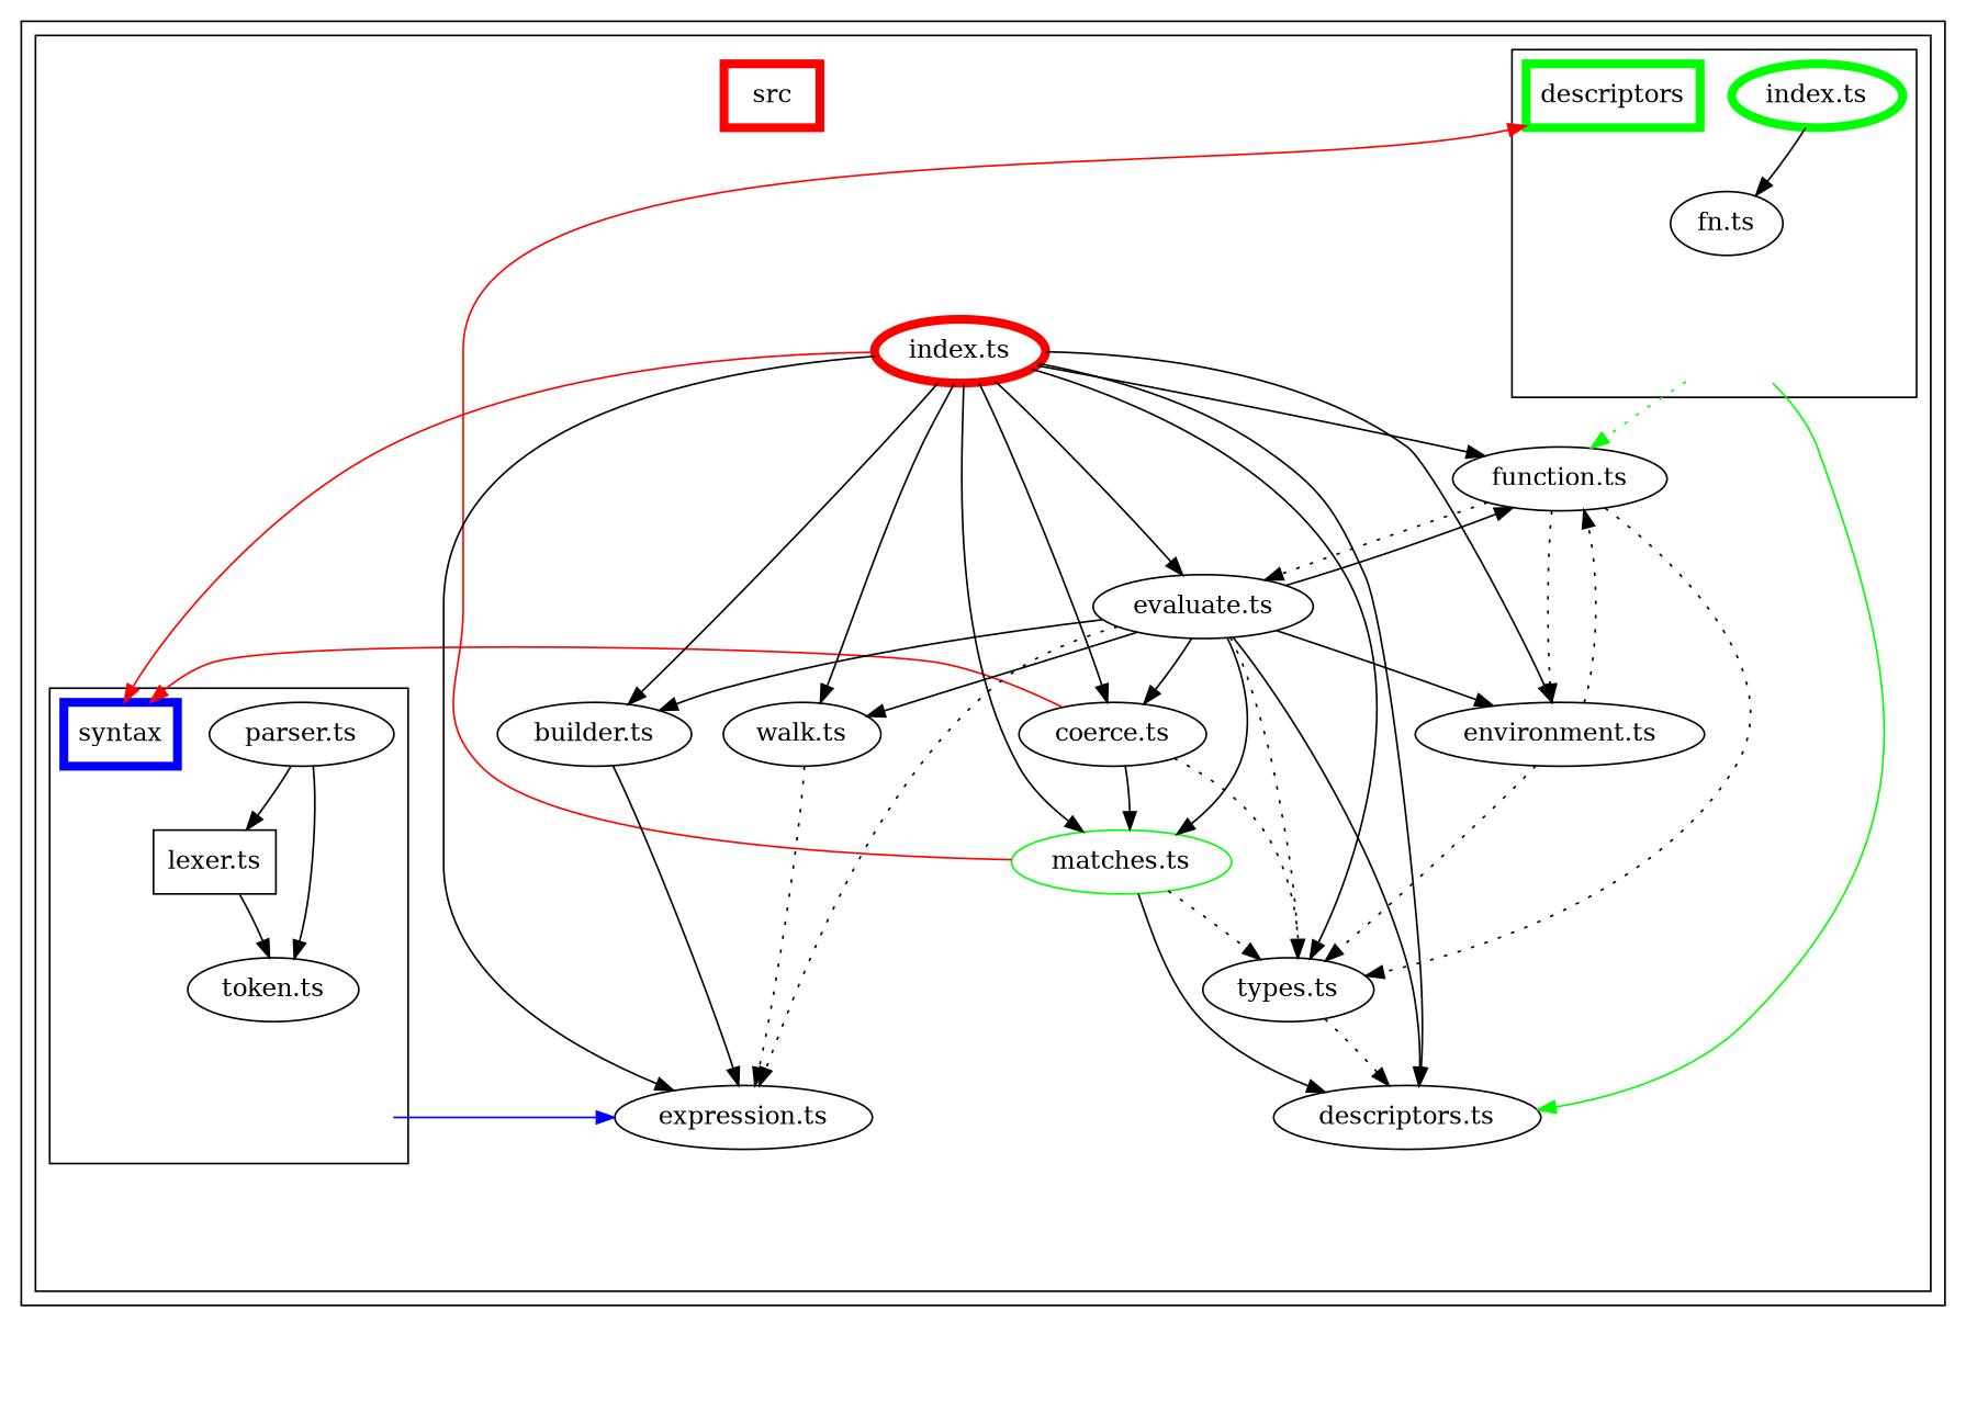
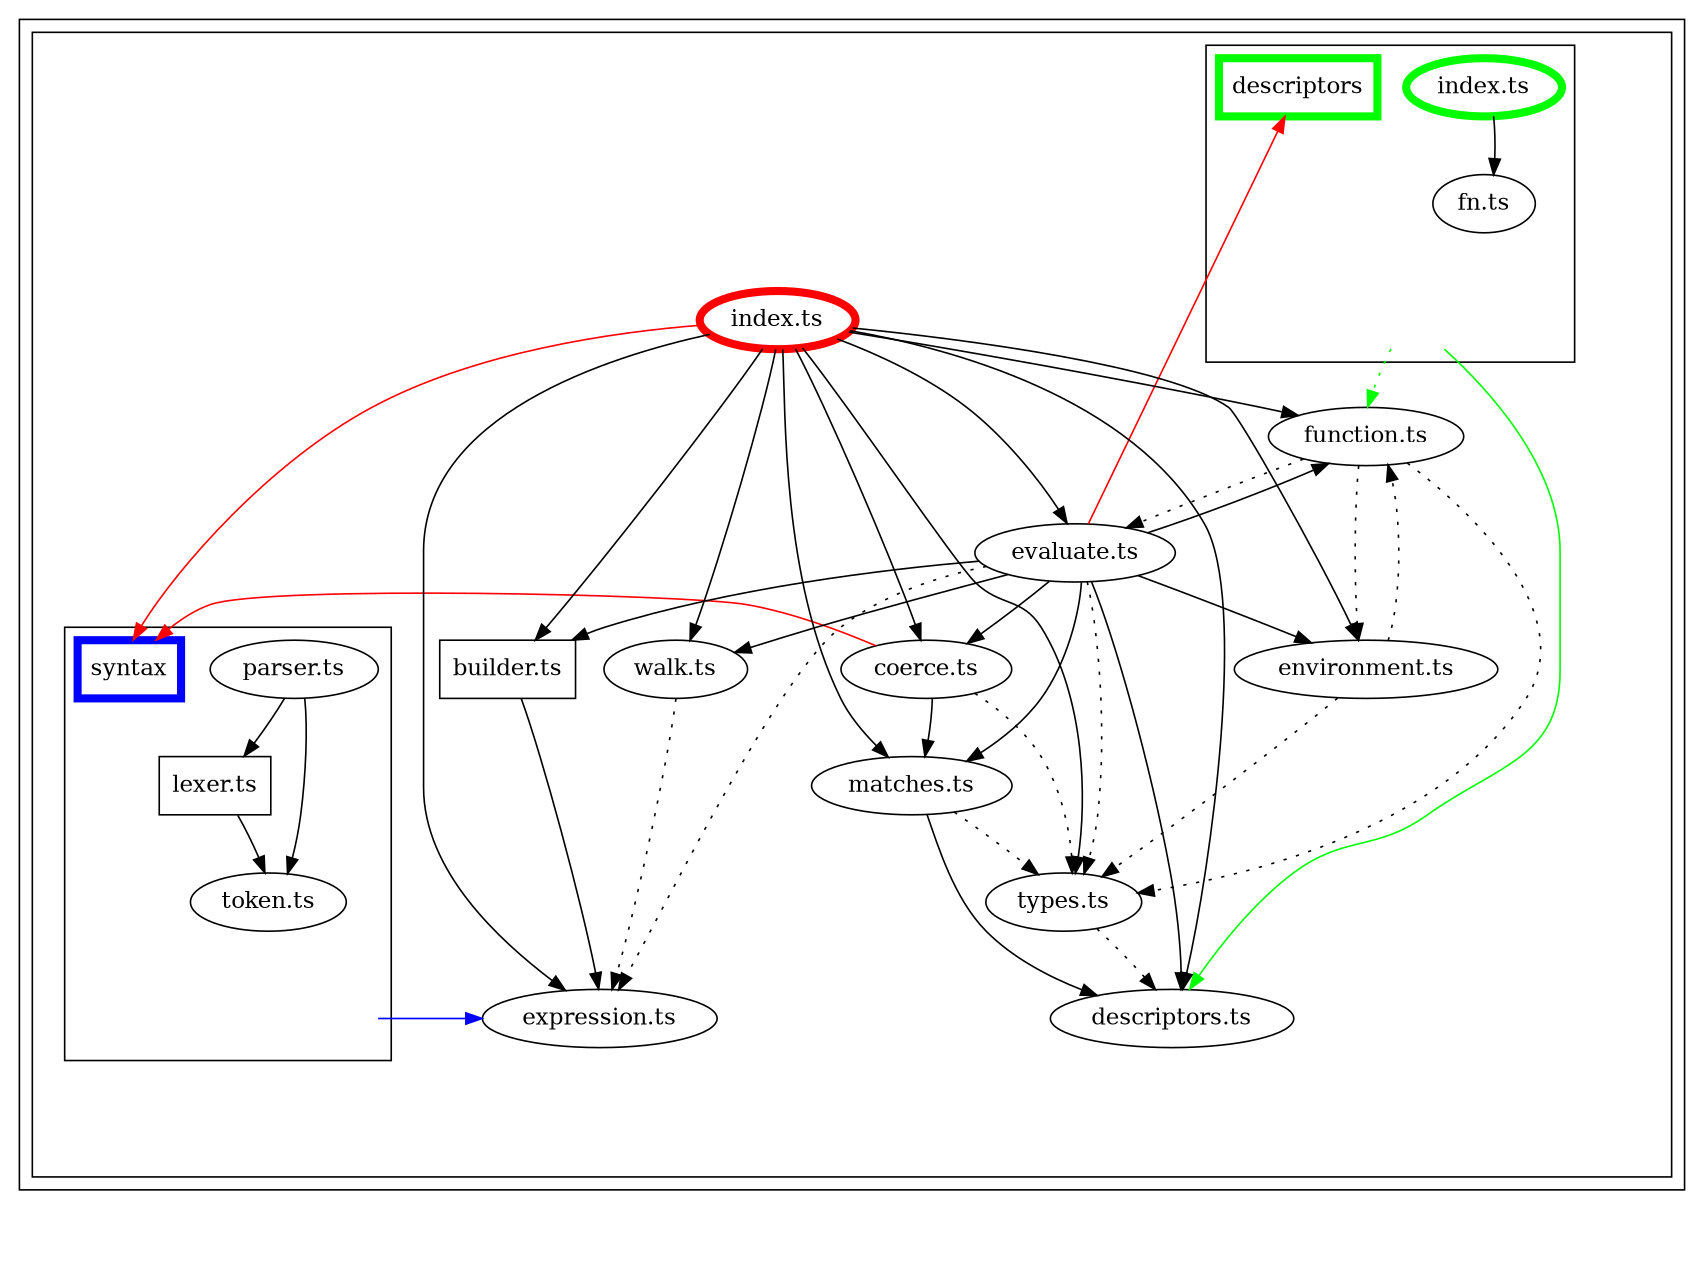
  digraph {
    compound=true
    edge [style=invis]
    n1 [color="#00ff00" label="index.ts" penwidth=5]
    "exit_src/functions" [style=invis]
    n3 [color="#00ff00" label=descriptors penwidth=5 shape=rectangle]
    n4 [label="fn.ts"]
    n5 [label="parser.ts"]
    "exit_src/syntax" [style=invis]
    n7 [color="#0000ff" label=syntax penwidth=5 shape=rectangle]
    n8 [label="lexer.ts" shape=box]
    n9 [label="token.ts"]
    n10 [label="expression.ts"]
    exit_src [style=invis]
-   n12 [label="matches.ts" color="#00ff00"]
+   n12 [label="matches.ts"]
    n13 [label="types.ts"]
    n14 [label="function.ts"]
-   n15 [label="builder.ts"]
+   n15 [label="builder.ts" shape=box]
    n16 [label="coerce.ts"]
    n17 [label="descriptors.ts"]
    n18 [label="environment.ts"]
    n19 [label="walk.ts"]
    n20 [label="evaluate.ts"]
-   n21 [color="#ff0000" label=src penwidth=5 shape=rectangle]
    n22 [color="#ff0000" label="index.ts" penwidth=5]
    "dependency-graph-[object Object]" [style=invis]
    subgraph cluster_1 {
      color="#000000"
      subgraph cluster_2 {
        color="#000000"
        n10
        exit_src
        n12
        n13
        n14
        n15
        n16
        n17
        n18
        n19
        n20
-       n21
        n22
        subgraph cluster_3 {
          color="#000000"
          n1
          "exit_src/functions"
          n3
          n4
        }
        subgraph cluster_4 {
          color="#000000"
          n5
          "exit_src/syntax"
          n7
          n8
          n9
        }
      }
    }
    n1 -> "exit_src/functions"
    n1 -> n4
    n1 -> n4 [color=black style=solid]
    n1 -> n14
    "exit_src/functions" -> exit_src
    "exit_src/functions" -> exit_src
    "exit_src/functions" -> n14 [color="#00ff00" style=dotted]
    "exit_src/functions" -> n14
    "exit_src/functions" -> n17 [color="#00ff00" style=solid]
    n4 -> "exit_src/functions"
    n4 -> n14
    n4 -> n17
    n5 -> "exit_src/syntax"
    n5 -> n8
    n5 -> n8 [color=black style=solid]
    n5 -> n9
    n5 -> n9 [color=black style=solid]
    n5 -> n10
    "exit_src/syntax" -> n10 [color="#0000ff" style=solid]
    "exit_src/syntax" -> exit_src
    "exit_src/syntax" -> exit_src
    "exit_src/syntax" -> exit_src
    n8 -> "exit_src/syntax"
    n8 -> n9
    n8 -> n9 [color=black style=solid]
    n9 -> "exit_src/syntax"
    n10 -> exit_src
    exit_src -> exit_src
    exit_src -> exit_src
    exit_src -> exit_src
    exit_src -> exit_src
    exit_src -> exit_src
    exit_src -> exit_src
    exit_src -> exit_src
    exit_src -> exit_src
    exit_src -> exit_src
    exit_src -> exit_src
    exit_src -> exit_src
    exit_src -> exit_src
    exit_src -> exit_src
    exit_src -> exit_src
    exit_src -> exit_src
    exit_src -> exit_src
    exit_src -> "dependency-graph-[object Object]"
    n12 -> exit_src
    n12 -> n13
    n12 -> n13 [color=black style=dotted]
    n12 -> n17
    n12 -> n17 [color=black style=solid]
    n13 -> exit_src
    n13 -> n17
    n13 -> n17 [color=black style=dotted]
    n14 -> exit_src
    n14 -> n13
    n14 -> n13 [color=black style=dotted]
    n14 -> n18
    n14 -> n18 [color=black style=dotted]
    n14 -> n20
    n14 -> n20 [color=black style=dotted]
    n15 -> n10
    n15 -> n10 [color=black style=solid]
    n15 -> exit_src
    n16 -> n7 [color="#ff0000" style=solid]
    n16 -> exit_src
    n16 -> n12
    n16 -> n12 [color=black style=solid]
    n16 -> n13
    n16 -> n13 [color=black style=dotted]
    n17 -> exit_src
    n18 -> exit_src
    n18 -> n13
    n18 -> n13 [color=black style=dotted]
    n18 -> n14
    n18 -> n14 [color=black style=dotted]
    n19 -> n10
    n19 -> n10 [color=black style=dotted]
    n19 -> exit_src
-   n12 -> n3 [color="#ff0000" style=solid]
+   n20 -> n3 [color="#ff0000" style=solid]
    n20 -> n10
    n20 -> n10 [color=black style=dotted]
    n20 -> exit_src
    n20 -> n12
    n20 -> n12 [color=black style=solid]
    n20 -> n13
    n20 -> n13 [color=black style=dotted]
    n20 -> n14
    n20 -> n14 [color=black style=solid]
    n20 -> n15
    n20 -> n15 [color=black style=solid]
    n20 -> n16
    n20 -> n16 [color=black style=solid]
    n20 -> n17
    n20 -> n17 [color=black style=solid]
    n20 -> n18
    n20 -> n18 [color=black style=solid]
    n20 -> n19
    n20 -> n19 [color=black style=solid]
    n22 -> n7 [color="#ff0000" style=solid]
    n22 -> n7
    n22 -> n7
    n22 -> n10
    n22 -> n10 [color=black style=solid]
    n22 -> exit_src
    n22 -> n12
    n22 -> n12 [color=black style=solid]
    n22 -> n13
    n22 -> n13 [color=black style=solid]
    n22 -> n14
    n22 -> n14 [color=black style=solid]
    n22 -> n15
    n22 -> n15 [color=black style=solid]
    n22 -> n16
    n22 -> n16 [color=black style=solid]
    n22 -> n17
    n22 -> n17 [color=black style=solid]
    n22 -> n18
    n22 -> n18 [color=black style=solid]
    n22 -> n19
    n22 -> n19 [color=black style=solid]
    n22 -> n20
    n22 -> n20 [color=black style=solid]
  }
